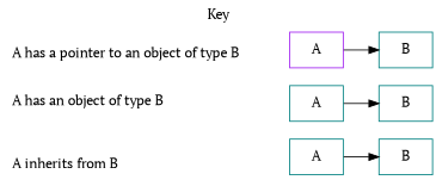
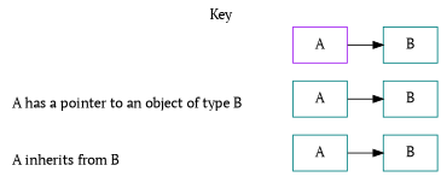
  digraph {
    fontname="PT Serif"
    label=Key
    labelloc=top
    rankdir=LR
    node [shape=rectangle color=teal fontname="PT Serif"]
    edge [style=solid fontname="PT Serif"]
    n1 [label="\lA inherits from B\l" shape=plaintext style=solid width=3.5]
-   n2 [label="A has an object of type B\l" shape=plaintext style=solid width=3.5 color=gray40]
    n3 [label="\lA has a pointer to an object of type B\l" shape=plaintext style=solid width=3.5 color=purple]
    n4 [label=A]
    n5 [label=B]
    n6 [label=A]
    n7 [label=B]
    n8 [label=A color=purple]
    n9 [label=B]
    subgraph sub_1 {
      rank=source
      n1
-     n2
      n3
    }
    n4 -> n5
    n6 -> n7
    n8 -> n9
  }
